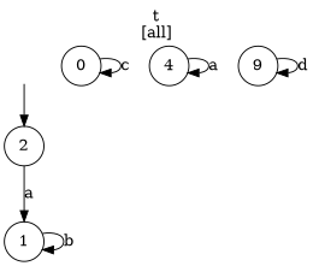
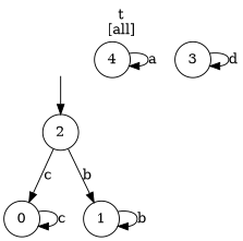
  digraph {
    label="t\n[all]"
    labelloc=t
    rankdir=TB
    node [shape=circle]
    I [style=invis width=0]
    n2 [label=2]
    n3 [label=0]
    n4 [label=1]
    n5 [label=4]
-   n6 [label=9]
+   n6 [label=3]
    I -> n2
-   n2 -> n4 [label=a]
+   n2 -> n3 [label=c]
+   n2 -> n4 [label=b]
    n3 -> n3 [label=c]
    n4 -> n4 [label=b]
    n5 -> n5 [label=a]
    n6 -> n6 [label=d]
  }
